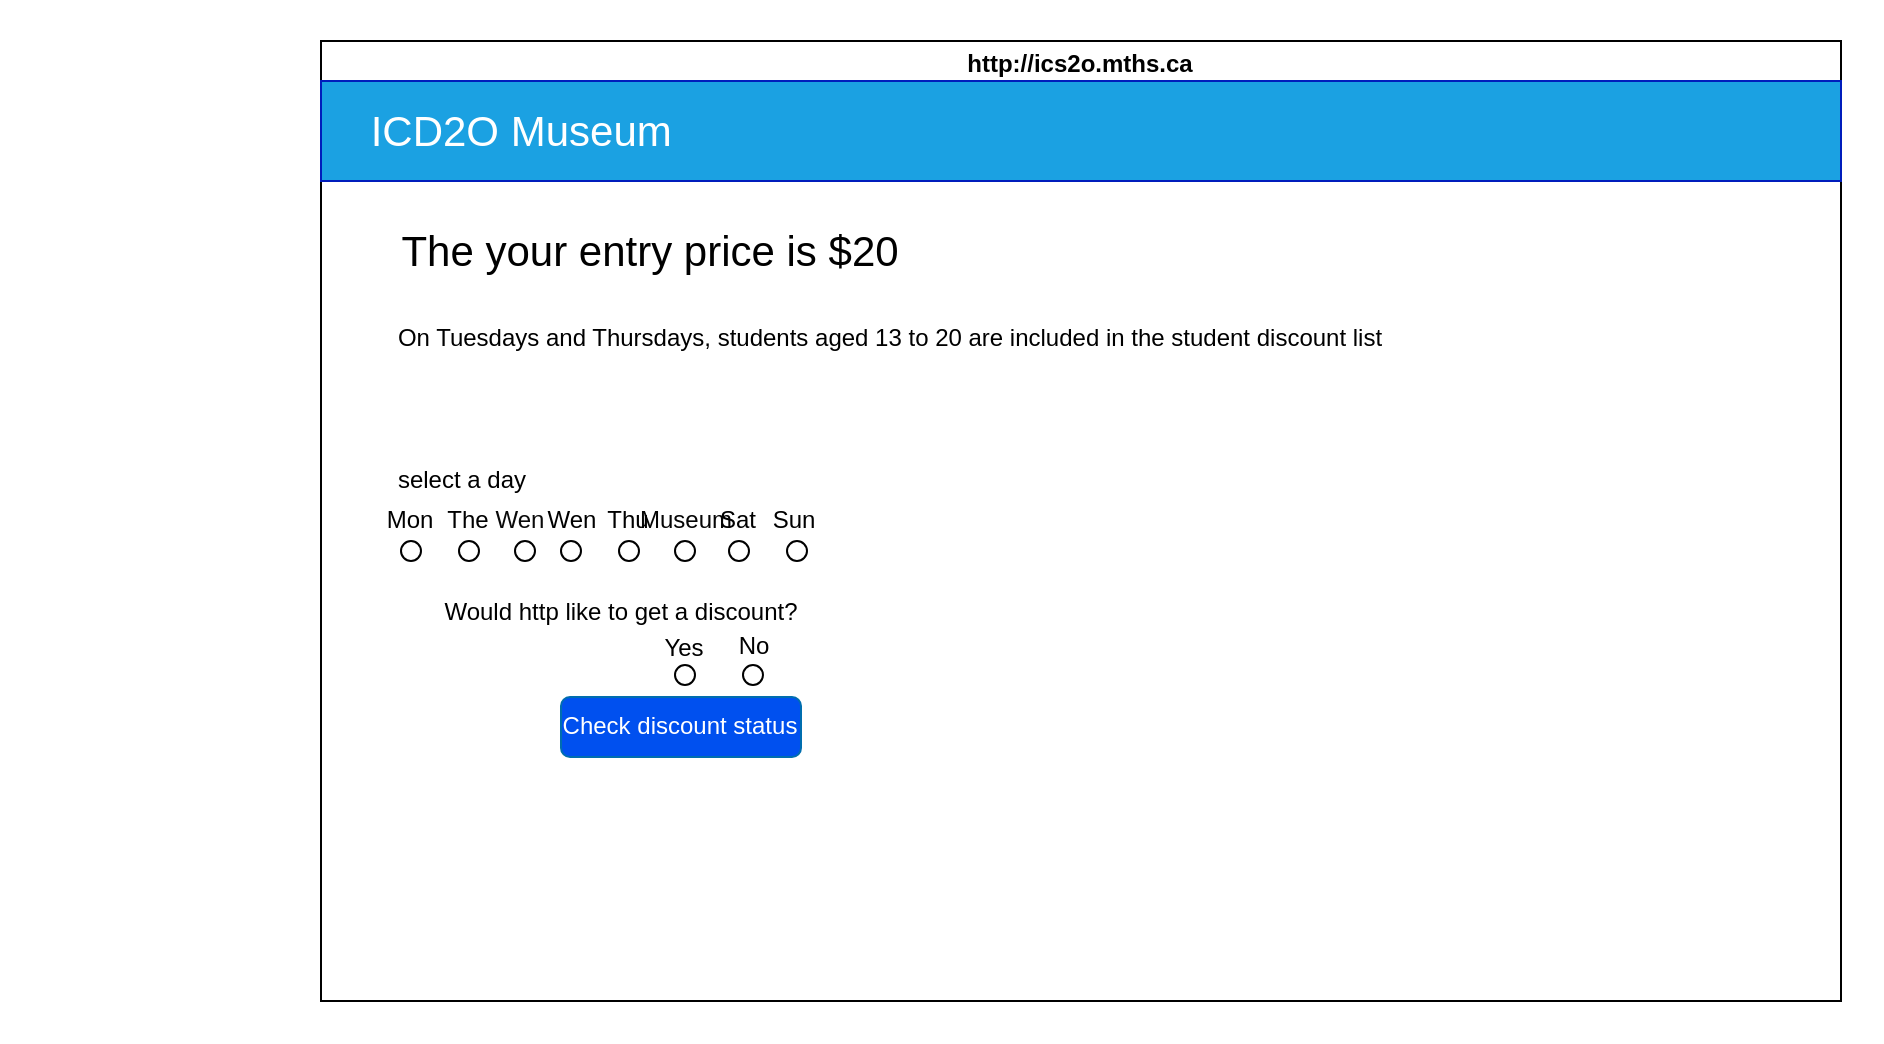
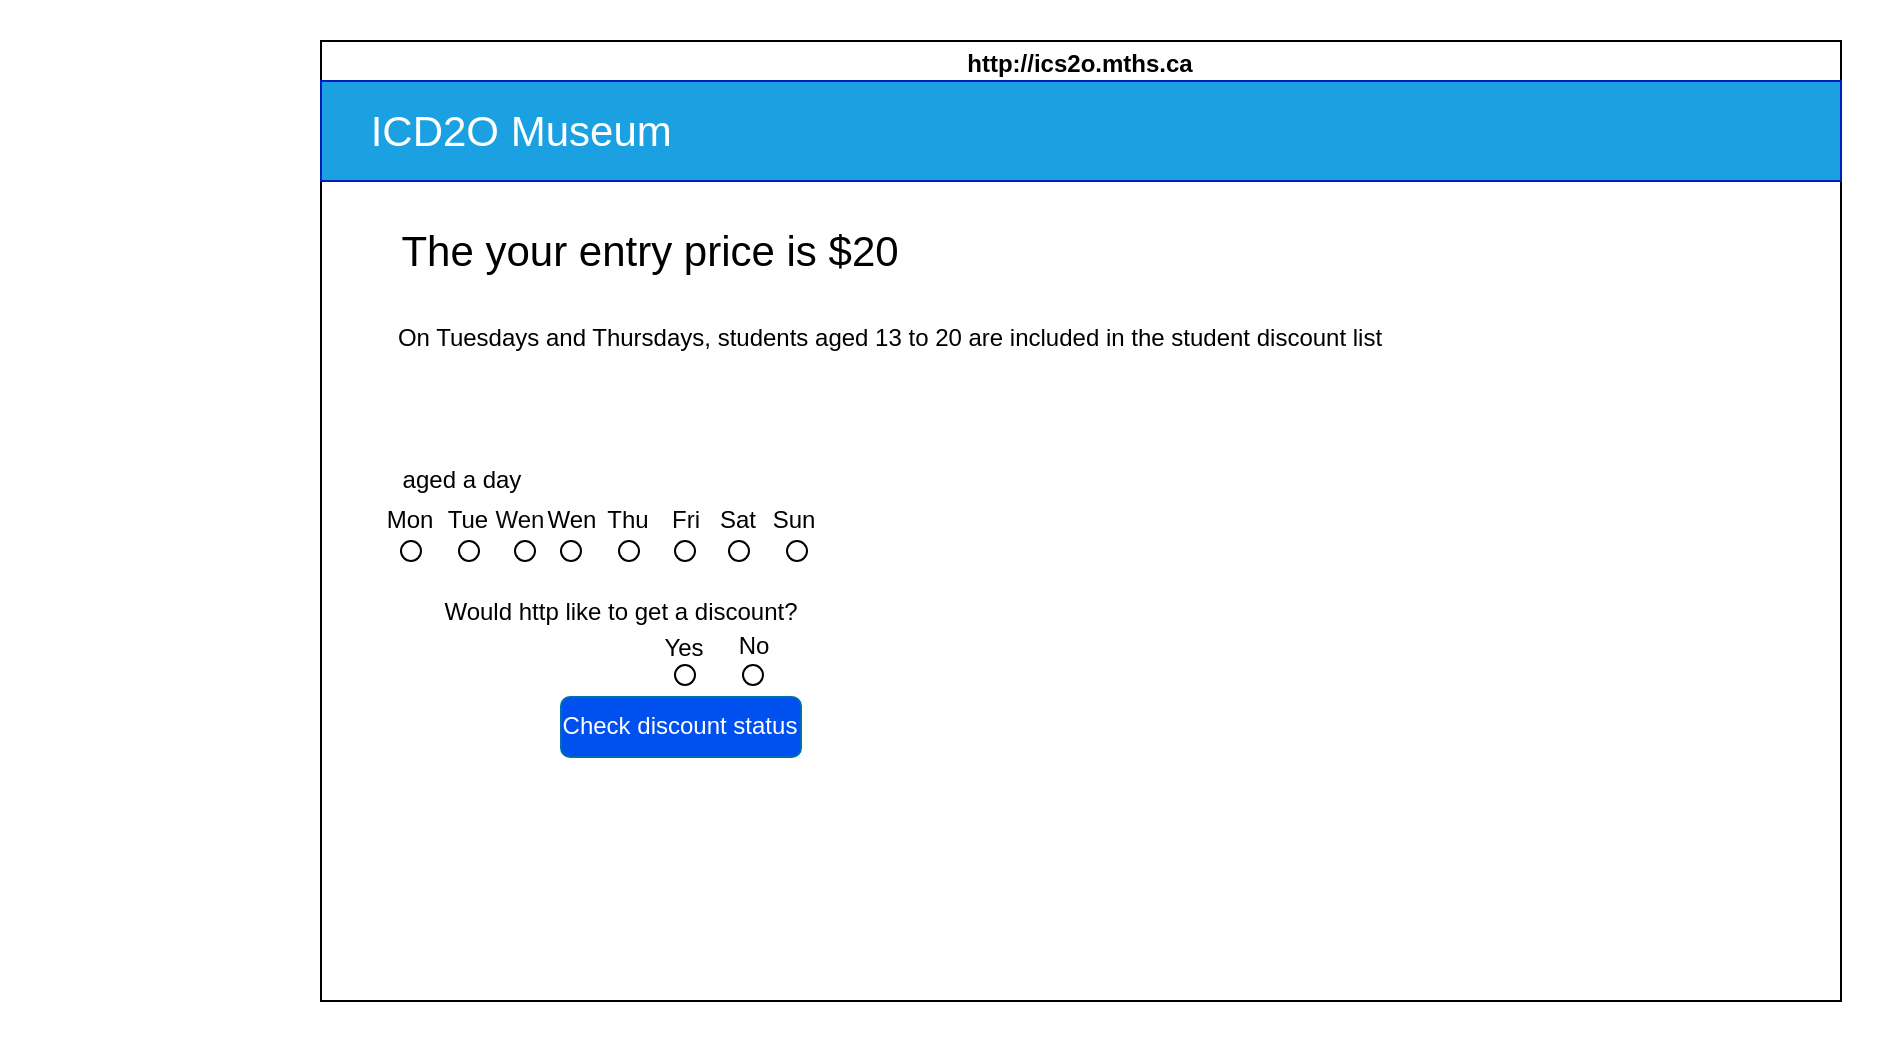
  <mxCell id="0" />
  <mxCell id="1" parent="0" />
  <mxCell id="2" value="http://ics2o.mths.ca" style="swimlane;whiteSpace=wrap;html=1;fontColor=#000000;" parent="1" vertex="1"><mxGeometry y="20" width="760" height="480" as="geometry" x="160" /></mxCell>
  <mxCell id="3" value="&lt;span style=&quot;font-size: 21px;&quot;&gt;&amp;nbsp; &amp;nbsp; ICD2O Museum&lt;/span&gt;" style="rounded=0;whiteSpace=wrap;html=1;fillColor=#1ba1e2;fontColor=#ffffff;strokeColor=#001DBC;align=left;" parent="2" vertex="1"><mxGeometry y="20" width="760" height="50" as="geometry" /></mxCell>
- <mxCell id="4" value="&lt;font color=&quot;#000000&quot;&gt;&lt;span style=&quot;font-size: 12px;&quot;&gt;select a day&lt;/span&gt;&lt;/font&gt;" style="text;html=1;align=center;verticalAlign=middle;whiteSpace=wrap;rounded=0;fontSize=21;" parent="2" vertex="1"><mxGeometry x="-14" y="200" width="170" height="31" as="geometry" /></mxCell>
+ <mxCell id="4" value="&lt;font color=&quot;#000000&quot;&gt;&lt;span style=&quot;font-size: 12px;&quot;&gt;aged a day&lt;/span&gt;&lt;/font&gt;" style="text;html=1;align=center;verticalAlign=middle;whiteSpace=wrap;rounded=0;fontSize=21;" parent="2" vertex="1"><mxGeometry x="-14" y="200" width="170" height="31" as="geometry" /></mxCell>
  <mxCell id="5" value="&lt;font color=&quot;#000000&quot;&gt;The your entry price is $20&lt;/font&gt;" style="text;html=1;strokeColor=none;fillColor=none;align=center;verticalAlign=middle;whiteSpace=wrap;rounded=0;fontSize=21;" parent="2" vertex="1"><mxGeometry x="-140" y="90" width="610" height="30" as="geometry" /></mxCell>
  <mxCell id="6" value="Check discount status" style="rounded=1;whiteSpace=wrap;html=1;fontSize=12;fontColor=#ffffff;fillColor=#0050ef;strokeColor=#006EAF;" parent="2" vertex="1"><mxGeometry x="120" y="328" width="120" height="30" as="geometry" /></mxCell>
  <mxCell id="7" value="" style="ellipse;whiteSpace=wrap;html=1;aspect=fixed;" vertex="1" parent="2"><mxGeometry x="40" y="250" width="10" height="10" as="geometry" /></mxCell>
  <mxCell id="8" value="Mon" style="text;html=1;strokeColor=none;fillColor=none;align=center;verticalAlign=middle;whiteSpace=wrap;rounded=0;fontColor=#000000;" vertex="1" parent="2"><mxGeometry x="15" y="225" width="60" height="30" as="geometry" /></mxCell>
- <mxCell id="9" value="Museum" style="text;html=1;strokeColor=none;fillColor=none;align=center;verticalAlign=middle;whiteSpace=wrap;rounded=0;fontColor=#050505;" vertex="1" parent="2"><mxGeometry x="153" y="225" width="60" height="30" as="geometry" /></mxCell>
+ <mxCell id="9" value="Fri" style="text;html=1;strokeColor=none;fillColor=none;align=center;verticalAlign=middle;whiteSpace=wrap;rounded=0;fontColor=#050505;" vertex="1" parent="2"><mxGeometry x="153" y="225" width="60" height="30" as="geometry" /></mxCell>
  <mxCell id="10" value="&lt;span style=&quot;color: rgba(0, 0, 0, 0); font-family: monospace; font-size: 0px; text-align: start;&quot;&gt;%3CmxGraphModel%3E%3Croot%3E%3CmxCell%20id%3D%220%22%2F%3E%3CmxCell%20id%3D%221%22%20parent%3D%220%22%2F%3E%3CmxCell%20id%3D%222%22%20value%3D%22%26lt%3Bfont%20color%3D%26quot%3B%23000000%26quot%3B%26gt%3BWen%26lt%3B%2Ffont%26gt%3B%22%20style%3D%22text%3Bhtml%3D1%3BstrokeColor%3Dnone%3BfillColor%3Dnone%3Balign%3Dcenter%3BverticalAlign%3Dmiddle%3BwhiteSpace%3Dwrap%3Brounded%3D0%3B%22%20vertex%3D%221%22%20parent%3D%221%22%3E%3CmxGeometry%20x%3D%2296%22%20y%3D%22265%22%20width%3D%2260%22%20height%3D%2230%22%20as%3D%22geometry%22%2F%3E%3C%2FmxCell%3E%3C%2Froot%3E%3C%2FmxGraphModel%3E&lt;/span&gt;" style="text;html=1;strokeColor=none;fillColor=none;align=center;verticalAlign=middle;whiteSpace=wrap;rounded=0;" vertex="1" parent="2"><mxGeometry x="120" y="280" width="60" height="30" as="geometry" /></mxCell>
  <mxCell id="11" value="&lt;font color=&quot;#000000&quot;&gt;Would http like to get a discount?&lt;/font&gt;" style="text;html=1;strokeColor=none;fillColor=none;align=center;verticalAlign=middle;whiteSpace=wrap;rounded=0;" vertex="1" parent="2"><mxGeometry x="12.5" y="271" width="275" height="30" as="geometry" /></mxCell>
  <mxCell id="12" value="&lt;font color=&quot;#000000&quot; style=&quot;font-size: 12px;&quot;&gt;On Tuesdays and Thursdays, students aged 13 to 20 are included in the student discount list&lt;/font&gt;" style="text;html=1;align=center;verticalAlign=middle;whiteSpace=wrap;rounded=0;fontSize=21;" vertex="1" parent="1"><mxGeometry x="110" y="150" width="670" height="30" as="geometry" /></mxCell>
  <mxCell id="13" value="" style="ellipse;whiteSpace=wrap;html=1;aspect=fixed;" vertex="1" parent="1"><mxGeometry x="229" y="270" width="10" height="10" as="geometry" /></mxCell>
- <mxCell id="14" value="The" style="text;html=1;strokeColor=none;fillColor=none;align=center;verticalAlign=middle;whiteSpace=wrap;rounded=0;fontColor=#000000;" vertex="1" parent="1"><mxGeometry x="204" y="245" width="60" height="30" as="geometry" /></mxCell>
+ <mxCell id="14" value="Tue" style="text;html=1;strokeColor=none;fillColor=none;align=center;verticalAlign=middle;whiteSpace=wrap;rounded=0;fontColor=#000000;" vertex="1" parent="1"><mxGeometry x="204" y="245" width="60" height="30" as="geometry" /></mxCell>
  <mxCell id="15" value="" style="ellipse;whiteSpace=wrap;html=1;aspect=fixed;" vertex="1" parent="1"><mxGeometry x="257" y="270" width="10" height="10" as="geometry" /></mxCell>
  <mxCell id="16" value="Wen" style="text;html=1;strokeColor=none;fillColor=none;align=center;verticalAlign=middle;whiteSpace=wrap;rounded=0;fontColor=#0a0a0a;" vertex="1" parent="1"><mxGeometry x="230" y="245" width="60" height="30" as="geometry" /></mxCell>
  <mxCell id="17" value="" style="ellipse;whiteSpace=wrap;html=1;aspect=fixed;" vertex="1" parent="1"><mxGeometry x="280" y="270" width="10" height="10" as="geometry" /></mxCell>
  <mxCell id="18" value="" style="ellipse;whiteSpace=wrap;html=1;aspect=fixed;" vertex="1" parent="1"><mxGeometry x="309" y="270" width="10" height="10" as="geometry" /></mxCell>
  <mxCell id="19" value="Thu" style="text;html=1;strokeColor=none;fillColor=none;align=center;verticalAlign=middle;whiteSpace=wrap;rounded=0;fontColor=#000000;" vertex="1" parent="1"><mxGeometry x="284" y="245" width="60" height="30" as="geometry" /></mxCell>
  <mxCell id="20" value="" style="ellipse;whiteSpace=wrap;html=1;aspect=fixed;" vertex="1" parent="1"><mxGeometry x="337" y="270" width="10" height="10" as="geometry" /></mxCell>
  <mxCell id="21" value="&lt;font color=&quot;#000000&quot;&gt;Wen&lt;/font&gt;" style="text;html=1;strokeColor=none;fillColor=none;align=center;verticalAlign=middle;whiteSpace=wrap;rounded=0;" vertex="1" parent="1"><mxGeometry x="256" y="245" width="60" height="30" as="geometry" /></mxCell>
  <mxCell id="22" value="" style="ellipse;whiteSpace=wrap;html=1;aspect=fixed;" vertex="1" parent="1"><mxGeometry x="364" y="270" width="10" height="10" as="geometry" /></mxCell>
  <mxCell id="23" value="Sat" style="text;html=1;strokeColor=none;fillColor=none;align=center;verticalAlign=middle;whiteSpace=wrap;rounded=0;fontColor=#000000;" vertex="1" parent="1"><mxGeometry x="339" y="245" width="60" height="30" as="geometry" /></mxCell>
  <mxCell id="24" value="" style="ellipse;whiteSpace=wrap;html=1;aspect=fixed;" vertex="1" parent="1"><mxGeometry x="393" y="270" width="10" height="10" as="geometry" /></mxCell>
  <mxCell id="25" value="Sun" style="text;html=1;strokeColor=none;fillColor=none;align=center;verticalAlign=middle;whiteSpace=wrap;rounded=0;fontColor=#000000;" vertex="1" parent="1"><mxGeometry x="367" y="245" width="60" height="30" as="geometry" /></mxCell>
  <mxCell id="26" value="" style="ellipse;whiteSpace=wrap;html=1;aspect=fixed;" vertex="1" parent="1"><mxGeometry x="337" y="332" width="10" height="10" as="geometry" /></mxCell>
  <mxCell id="27" value="" style="ellipse;whiteSpace=wrap;html=1;aspect=fixed;" vertex="1" parent="1"><mxGeometry x="371" y="332" width="10" height="10" as="geometry" /></mxCell>
  <mxCell id="28" value="&lt;font color=&quot;#000000&quot;&gt;Yes&lt;/font&gt;" style="text;html=1;strokeColor=none;fillColor=none;align=center;verticalAlign=middle;whiteSpace=wrap;rounded=0;" vertex="1" parent="1"><mxGeometry x="312" y="307" width="60" height="33" as="geometry" /></mxCell>
  <mxCell id="29" value="&lt;font color=&quot;#000000&quot;&gt;No&lt;/font&gt;" style="text;html=1;strokeColor=none;fillColor=none;align=center;verticalAlign=middle;whiteSpace=wrap;rounded=0;" vertex="1" parent="1"><mxGeometry x="347" y="306" width="60" height="33" as="geometry" /></mxCell>
